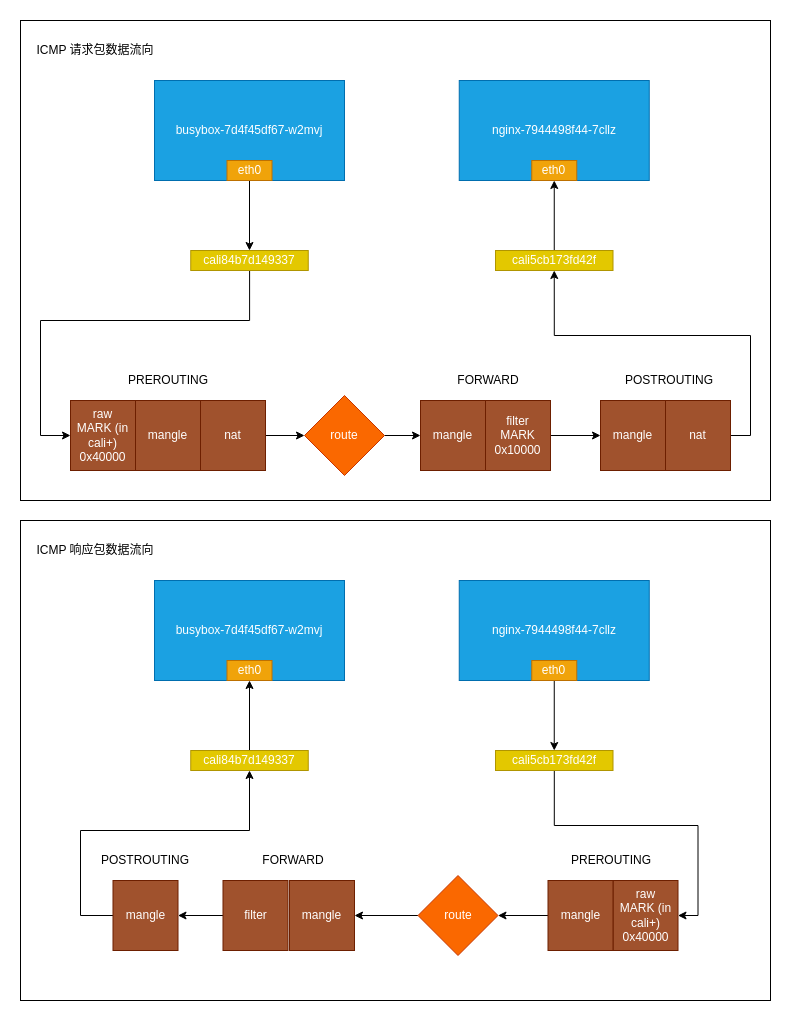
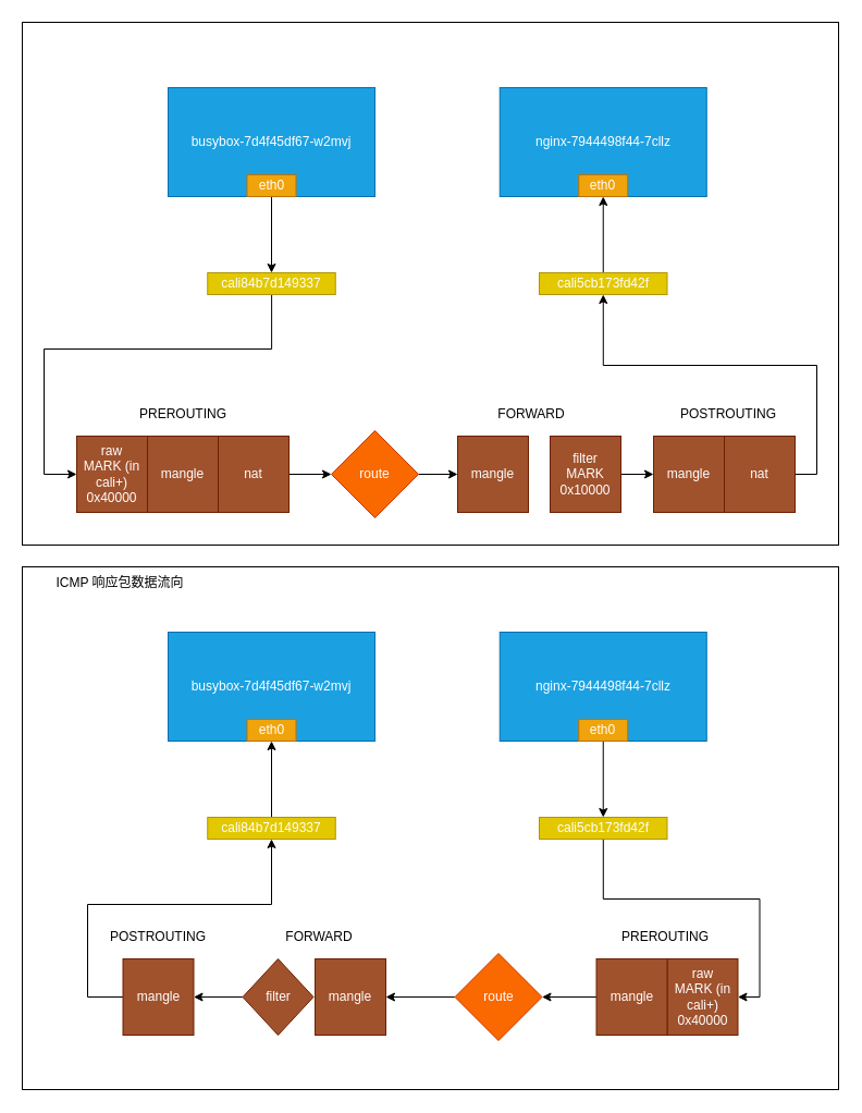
  <mxCell id="0" />
  <mxCell id="1" parent="0" />
  <mxCell id="2" value="" style="rounded=0;whiteSpace=wrap;html=1;" parent="1" vertex="1"><mxGeometry x="20" y="20" width="750" height="480" as="geometry" /></mxCell>
  <mxCell id="3" value="busybox-7d4f45df67-w2mvj" style="rounded=0;whiteSpace=wrap;html=1;fillColor=#1ba1e2;strokeColor=#006EAF;fontColor=#ffffff;" parent="1" vertex="1"><mxGeometry x="154" y="80" width="190" height="100" as="geometry" /></mxCell>
  <mxCell id="4" value="nginx-7944498f44-7cllz" style="rounded=0;whiteSpace=wrap;html=1;fillColor=#1ba1e2;strokeColor=#006EAF;fontColor=#ffffff;" parent="1" vertex="1"><mxGeometry x="458.75" y="80" width="190" height="100" as="geometry" /></mxCell>
  <mxCell id="5" style="edgeStyle=orthogonalEdgeStyle;rounded=0;orthogonalLoop=1;jettySize=auto;html=1;entryX=0.5;entryY=0;entryDx=0;entryDy=0;startArrow=none;startFill=0;" parent="1" source="6" target="10" edge="1"><mxGeometry relative="1" as="geometry" /></mxCell>
  <mxCell id="6" value="eth0" style="rounded=0;whiteSpace=wrap;html=1;fillColor=#f0a30a;strokeColor=#BD7000;fontColor=#ffffff;" parent="1" vertex="1"><mxGeometry x="226.5" y="160" width="45" height="20" as="geometry" /></mxCell>
  <mxCell id="7" style="edgeStyle=orthogonalEdgeStyle;rounded=0;orthogonalLoop=1;jettySize=auto;html=1;entryX=0.5;entryY=0;entryDx=0;entryDy=0;startArrow=classic;startFill=1;endArrow=none;endFill=0;" parent="1" source="8" target="11" edge="1"><mxGeometry relative="1" as="geometry" /></mxCell>
  <mxCell id="8" value="eth0" style="rounded=0;whiteSpace=wrap;html=1;fillColor=#f0a30a;strokeColor=#BD7000;fontColor=#ffffff;" parent="1" vertex="1"><mxGeometry x="531.25" y="160" width="45" height="20" as="geometry" /></mxCell>
  <mxCell id="9" style="edgeStyle=orthogonalEdgeStyle;rounded=0;orthogonalLoop=1;jettySize=auto;html=1;entryX=0;entryY=0.5;entryDx=0;entryDy=0;startArrow=none;startFill=0;" parent="1" source="10" target="13" edge="1"><mxGeometry relative="1" as="geometry"><Array as="points"><mxPoint x="249" y="320" /><mxPoint x="40" y="320" /><mxPoint x="40" y="435" /></Array></mxGeometry></mxCell>
  <mxCell id="10" value="cali84b7d149337" style="rounded=0;whiteSpace=wrap;html=1;fillColor=#e3c800;strokeColor=#B09500;fontColor=#ffffff;" parent="1" vertex="1"><mxGeometry x="190.25" y="250" width="117.5" height="20" as="geometry" /></mxCell>
  <mxCell id="11" value="cali5cb173fd42f" style="rounded=0;whiteSpace=wrap;html=1;fillColor=#e3c800;strokeColor=#B09500;fontColor=#ffffff;" parent="1" vertex="1"><mxGeometry x="495" y="250" width="117.5" height="20" as="geometry" /></mxCell>
  <mxCell id="12" style="edgeStyle=orthogonalEdgeStyle;rounded=0;orthogonalLoop=1;jettySize=auto;html=1;entryX=0.5;entryY=1;entryDx=0;entryDy=0;startArrow=none;startFill=0;exitX=1;exitY=0.5;exitDx=0;exitDy=0;endArrow=classic;endFill=1;" parent="1" source="24" target="11" edge="1"><mxGeometry relative="1" as="geometry"><mxPoint x="345" y="320" as="sourcePoint" /></mxGeometry></mxCell>
  <mxCell id="13" value="raw&lt;br&gt;MARK (in cali+) 0x40000" style="rounded=0;whiteSpace=wrap;html=1;fillColor=#a0522d;strokeColor=#6D1F00;fontColor=#ffffff;" parent="1" vertex="1"><mxGeometry x="70" y="400" width="65" height="70" as="geometry" /></mxCell>
  <mxCell id="14" value="mangle" style="rounded=0;whiteSpace=wrap;html=1;fillColor=#a0522d;strokeColor=#6D1F00;fontColor=#ffffff;" parent="1" vertex="1"><mxGeometry x="135" y="400" width="65" height="70" as="geometry" /></mxCell>
  <mxCell id="15" style="edgeStyle=orthogonalEdgeStyle;rounded=0;orthogonalLoop=1;jettySize=auto;html=1;entryX=0;entryY=0.5;entryDx=0;entryDy=0;startArrow=none;startFill=0;" parent="1" source="16" target="19" edge="1"><mxGeometry relative="1" as="geometry" /></mxCell>
  <mxCell id="16" value="nat" style="rounded=0;whiteSpace=wrap;html=1;fillColor=#a0522d;strokeColor=#6D1F00;fontColor=#ffffff;" parent="1" vertex="1"><mxGeometry x="200" y="400" width="65" height="70" as="geometry" /></mxCell>
  <mxCell id="17" value="PREROUTING" style="text;html=1;strokeColor=none;fillColor=none;align=center;verticalAlign=middle;whiteSpace=wrap;rounded=0;" parent="1" vertex="1"><mxGeometry x="148" y="370" width="40" height="20" as="geometry" /></mxCell>
  <mxCell id="18" style="edgeStyle=orthogonalEdgeStyle;rounded=0;orthogonalLoop=1;jettySize=auto;html=1;entryX=0;entryY=0.5;entryDx=0;entryDy=0;startArrow=none;startFill=0;" parent="1" source="19" target="20" edge="1"><mxGeometry relative="1" as="geometry" /></mxCell>
  <mxCell id="19" value="route" style="rhombus;whiteSpace=wrap;html=1;fillColor=#fa6800;strokeColor=#C73500;fontColor=#ffffff;" parent="1" vertex="1"><mxGeometry x="304" y="395" width="80" height="80" as="geometry" /></mxCell>
  <mxCell id="20" value="mangle" style="rounded=0;whiteSpace=wrap;html=1;fillColor=#a0522d;strokeColor=#6D1F00;fontColor=#ffffff;" parent="1" vertex="1"><mxGeometry x="420" y="400" width="65" height="70" as="geometry" /></mxCell>
  <mxCell id="21" style="edgeStyle=orthogonalEdgeStyle;rounded=0;orthogonalLoop=1;jettySize=auto;html=1;entryX=0;entryY=0.5;entryDx=0;entryDy=0;startArrow=none;startFill=0;" parent="1" source="22" target="25" edge="1"><mxGeometry relative="1" as="geometry" /></mxCell>
- <mxCell id="22" value="filter&lt;br&gt;MARK&lt;br&gt;0x10000" style="rounded=0;whiteSpace=wrap;html=1;fillColor=#a0522d;strokeColor=#6D1F00;fontColor=#ffffff;" parent="1" vertex="1"><mxGeometry x="485" y="400" width="65" height="70" as="geometry" /></mxCell>
+ <mxCell id="22" value="filter&lt;br&gt;MARK&lt;br&gt;0x10000" style="rounded=0;whiteSpace=wrap;html=1;fillColor=#a0522d;strokeColor=#6D1F00;fontColor=#ffffff;" parent="1" vertex="1"><mxGeometry x="505" y="400" width="65" height="70" as="geometry" /></mxCell>
  <mxCell id="23" value="FORWARD" style="text;html=1;strokeColor=none;fillColor=none;align=center;verticalAlign=middle;whiteSpace=wrap;rounded=0;" parent="1" vertex="1"><mxGeometry x="468" y="370" width="40" height="20" as="geometry" /></mxCell>
  <mxCell id="24" value="nat" style="rounded=0;whiteSpace=wrap;html=1;fillColor=#a0522d;strokeColor=#6D1F00;fontColor=#ffffff;" parent="1" vertex="1"><mxGeometry x="665" y="400" width="65" height="70" as="geometry" /></mxCell>
  <mxCell id="25" value="mangle" style="rounded=0;whiteSpace=wrap;html=1;fillColor=#a0522d;strokeColor=#6D1F00;fontColor=#ffffff;" parent="1" vertex="1"><mxGeometry x="600" y="400" width="65" height="70" as="geometry" /></mxCell>
  <mxCell id="26" value="POSTROUTING" style="text;html=1;strokeColor=none;fillColor=none;align=center;verticalAlign=middle;whiteSpace=wrap;rounded=0;" parent="1" vertex="1"><mxGeometry x="648.75" y="370" width="40" height="20" as="geometry" /></mxCell>
- <mxCell id="27" value="ICMP 请求包数据流向" style="text;html=1;strokeColor=none;fillColor=none;align=center;verticalAlign=middle;whiteSpace=wrap;rounded=0;" parent="1" vertex="1"><mxGeometry x="30" y="40" width="130" height="20" as="geometry" /></mxCell>
  <mxCell id="28" value="" style="rounded=0;whiteSpace=wrap;html=1;" parent="1" vertex="1"><mxGeometry x="20" y="520" width="750" height="480" as="geometry" /></mxCell>
  <mxCell id="29" value="busybox-7d4f45df67-w2mvj" style="rounded=0;whiteSpace=wrap;html=1;fillColor=#1ba1e2;strokeColor=#006EAF;fontColor=#ffffff;" parent="1" vertex="1"><mxGeometry x="154" y="580" width="190" height="100" as="geometry" /></mxCell>
  <mxCell id="30" value="nginx-7944498f44-7cllz" style="rounded=0;whiteSpace=wrap;html=1;fillColor=#1ba1e2;strokeColor=#006EAF;fontColor=#ffffff;" parent="1" vertex="1"><mxGeometry x="458.75" y="580" width="190" height="100" as="geometry" /></mxCell>
  <mxCell id="31" style="edgeStyle=orthogonalEdgeStyle;rounded=0;orthogonalLoop=1;jettySize=auto;html=1;entryX=0.5;entryY=0;entryDx=0;entryDy=0;startArrow=classic;startFill=1;endArrow=none;endFill=0;" parent="1" source="32" target="35" edge="1"><mxGeometry relative="1" as="geometry" /></mxCell>
  <mxCell id="32" value="eth0" style="rounded=0;whiteSpace=wrap;html=1;fillColor=#f0a30a;strokeColor=#BD7000;fontColor=#ffffff;" parent="1" vertex="1"><mxGeometry x="226.5" y="660" width="45" height="20" as="geometry" /></mxCell>
  <mxCell id="33" style="edgeStyle=orthogonalEdgeStyle;rounded=0;orthogonalLoop=1;jettySize=auto;html=1;entryX=0.5;entryY=0;entryDx=0;entryDy=0;startArrow=none;startFill=0;endArrow=classic;endFill=1;" parent="1" source="34" target="37" edge="1"><mxGeometry relative="1" as="geometry" /></mxCell>
  <mxCell id="34" value="eth0" style="rounded=0;whiteSpace=wrap;html=1;fillColor=#f0a30a;strokeColor=#BD7000;fontColor=#ffffff;" parent="1" vertex="1"><mxGeometry x="531.25" y="660" width="45" height="20" as="geometry" /></mxCell>
  <mxCell id="35" value="cali84b7d149337" style="rounded=0;whiteSpace=wrap;html=1;fillColor=#e3c800;strokeColor=#B09500;fontColor=#ffffff;" parent="1" vertex="1"><mxGeometry x="190.25" y="750" width="117.5" height="20" as="geometry" /></mxCell>
  <mxCell id="36" style="edgeStyle=orthogonalEdgeStyle;rounded=0;orthogonalLoop=1;jettySize=auto;html=1;entryX=1;entryY=0.5;entryDx=0;entryDy=0;startArrow=none;startFill=0;endArrow=classic;endFill=1;" parent="1" source="37" target="38" edge="1"><mxGeometry relative="1" as="geometry" /></mxCell>
  <mxCell id="37" value="cali5cb173fd42f" style="rounded=0;whiteSpace=wrap;html=1;fillColor=#e3c800;strokeColor=#B09500;fontColor=#ffffff;" parent="1" vertex="1"><mxGeometry x="495" y="750" width="117.5" height="20" as="geometry" /></mxCell>
  <mxCell id="38" value="raw&lt;br&gt;MARK (in cali+) 0x40000" style="rounded=0;whiteSpace=wrap;html=1;fillColor=#a0522d;strokeColor=#6D1F00;fontColor=#ffffff;" parent="1" vertex="1"><mxGeometry x="612.5" y="880" width="65" height="70" as="geometry" /></mxCell>
  <mxCell id="39" style="edgeStyle=orthogonalEdgeStyle;rounded=0;orthogonalLoop=1;jettySize=auto;html=1;entryX=1;entryY=0.5;entryDx=0;entryDy=0;startArrow=none;startFill=0;endArrow=classic;endFill=1;" parent="1" source="40" target="43" edge="1"><mxGeometry relative="1" as="geometry" /></mxCell>
  <mxCell id="40" value="mangle" style="rounded=0;whiteSpace=wrap;html=1;fillColor=#a0522d;strokeColor=#6D1F00;fontColor=#ffffff;" parent="1" vertex="1"><mxGeometry x="547.5" y="880" width="65" height="70" as="geometry" /></mxCell>
  <mxCell id="41" value="PREROUTING" style="text;html=1;strokeColor=none;fillColor=none;align=center;verticalAlign=middle;whiteSpace=wrap;rounded=0;" parent="1" vertex="1"><mxGeometry x="591.25" y="850" width="40" height="20" as="geometry" /></mxCell>
  <mxCell id="42" style="edgeStyle=orthogonalEdgeStyle;rounded=0;orthogonalLoop=1;jettySize=auto;html=1;entryX=1;entryY=0.5;entryDx=0;entryDy=0;startArrow=none;startFill=0;endArrow=classic;endFill=1;" parent="1" source="43" target="44" edge="1"><mxGeometry relative="1" as="geometry" /></mxCell>
  <mxCell id="43" value="route" style="rhombus;whiteSpace=wrap;html=1;fillColor=#fa6800;strokeColor=#C73500;fontColor=#ffffff;" parent="1" vertex="1"><mxGeometry x="417.5" y="875" width="80" height="80" as="geometry" /></mxCell>
  <mxCell id="44" value="mangle" style="rounded=0;whiteSpace=wrap;html=1;fillColor=#a0522d;strokeColor=#6D1F00;fontColor=#ffffff;" parent="1" vertex="1"><mxGeometry x="289" y="880" width="65" height="70" as="geometry" /></mxCell>
  <mxCell id="45" style="edgeStyle=orthogonalEdgeStyle;rounded=0;orthogonalLoop=1;jettySize=auto;html=1;entryX=1;entryY=0.5;entryDx=0;entryDy=0;startArrow=none;startFill=0;endArrow=classic;endFill=1;" parent="1" source="46" target="49" edge="1"><mxGeometry relative="1" as="geometry" /></mxCell>
- <mxCell id="46" value="filter" style="rounded=0;whiteSpace=wrap;html=1;fillColor=#a0522d;strokeColor=#6D1F00;fontColor=#ffffff;" parent="1" vertex="1"><mxGeometry x="222.5" y="880" width="65" height="70" as="geometry" /></mxCell>
+ <mxCell id="46" value="filter" style="rhombus;whiteSpace=wrap;html=1;fillColor=#a0522d;strokeColor=#6D1F00;fontColor=#ffffff;" parent="1" vertex="1"><mxGeometry x="222.5" y="880" width="65" height="70" as="geometry" /></mxCell>
  <mxCell id="47" value="FORWARD" style="text;html=1;strokeColor=none;fillColor=none;align=center;verticalAlign=middle;whiteSpace=wrap;rounded=0;" parent="1" vertex="1"><mxGeometry x="272.5" y="850" width="40" height="20" as="geometry" /></mxCell>
  <mxCell id="48" style="edgeStyle=orthogonalEdgeStyle;rounded=0;orthogonalLoop=1;jettySize=auto;html=1;entryX=0.5;entryY=1;entryDx=0;entryDy=0;startArrow=none;startFill=0;endArrow=classic;endFill=1;" parent="1" source="49" target="35" edge="1"><mxGeometry relative="1" as="geometry"><Array as="points"><mxPoint x="80" y="915" /><mxPoint x="80" y="830" /><mxPoint x="249" y="830" /></Array></mxGeometry></mxCell>
  <mxCell id="49" value="mangle" style="rounded=0;whiteSpace=wrap;html=1;fillColor=#a0522d;strokeColor=#6D1F00;fontColor=#ffffff;" parent="1" vertex="1"><mxGeometry x="112.5" y="880" width="65" height="70" as="geometry" /></mxCell>
  <mxCell id="50" value="POSTROUTING" style="text;html=1;strokeColor=none;fillColor=none;align=center;verticalAlign=middle;whiteSpace=wrap;rounded=0;" parent="1" vertex="1"><mxGeometry x="125" y="850" width="40" height="20" as="geometry" /></mxCell>
- <mxCell id="51" value="ICMP 响应包数据流向" style="text;html=1;strokeColor=none;fillColor=none;align=center;verticalAlign=middle;whiteSpace=wrap;rounded=0;" parent="1" vertex="1"><mxGeometry x="30" y="540" width="130" height="20" as="geometry" /></mxCell>
+ <mxCell id="51" value="ICMP 响应包数据流向" style="text;html=1;strokeColor=none;fillColor=none;align=center;verticalAlign=middle;whiteSpace=wrap;rounded=0;" parent="1" vertex="1"><mxGeometry x="45" y="525" width="130" height="20" as="geometry" /></mxCell>
